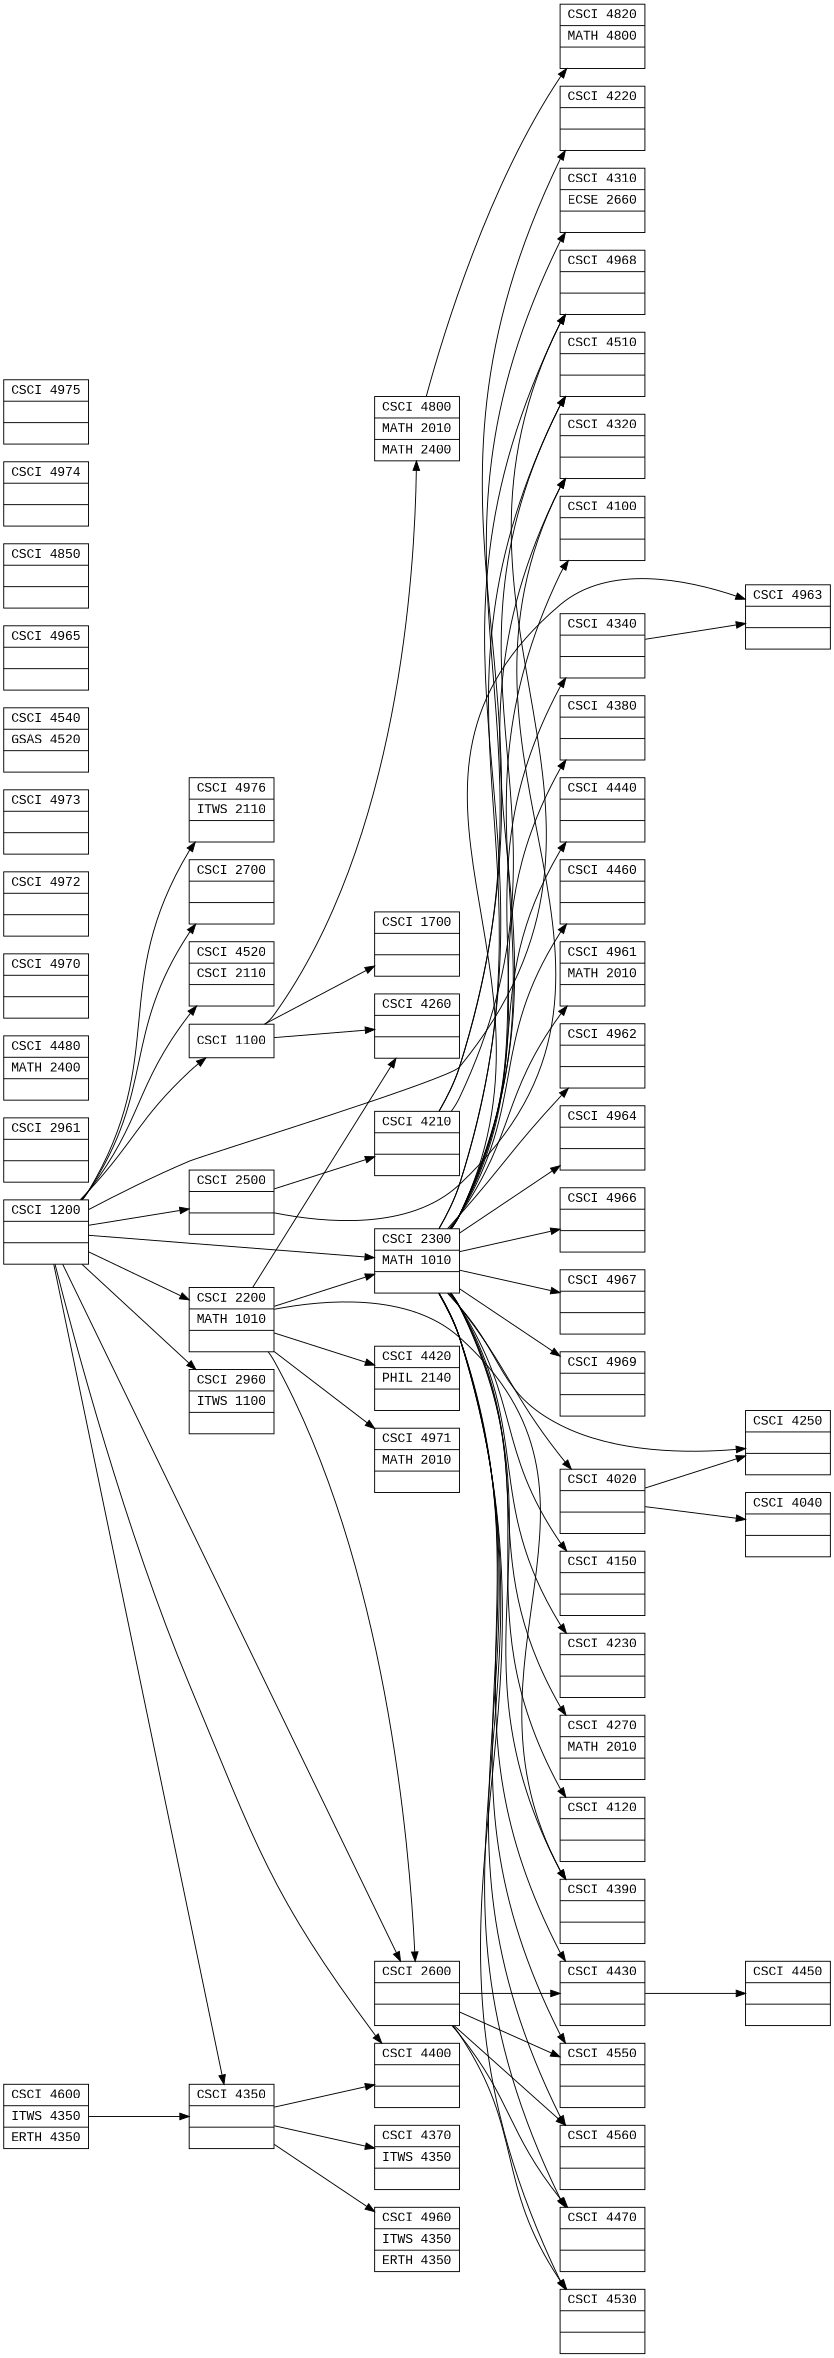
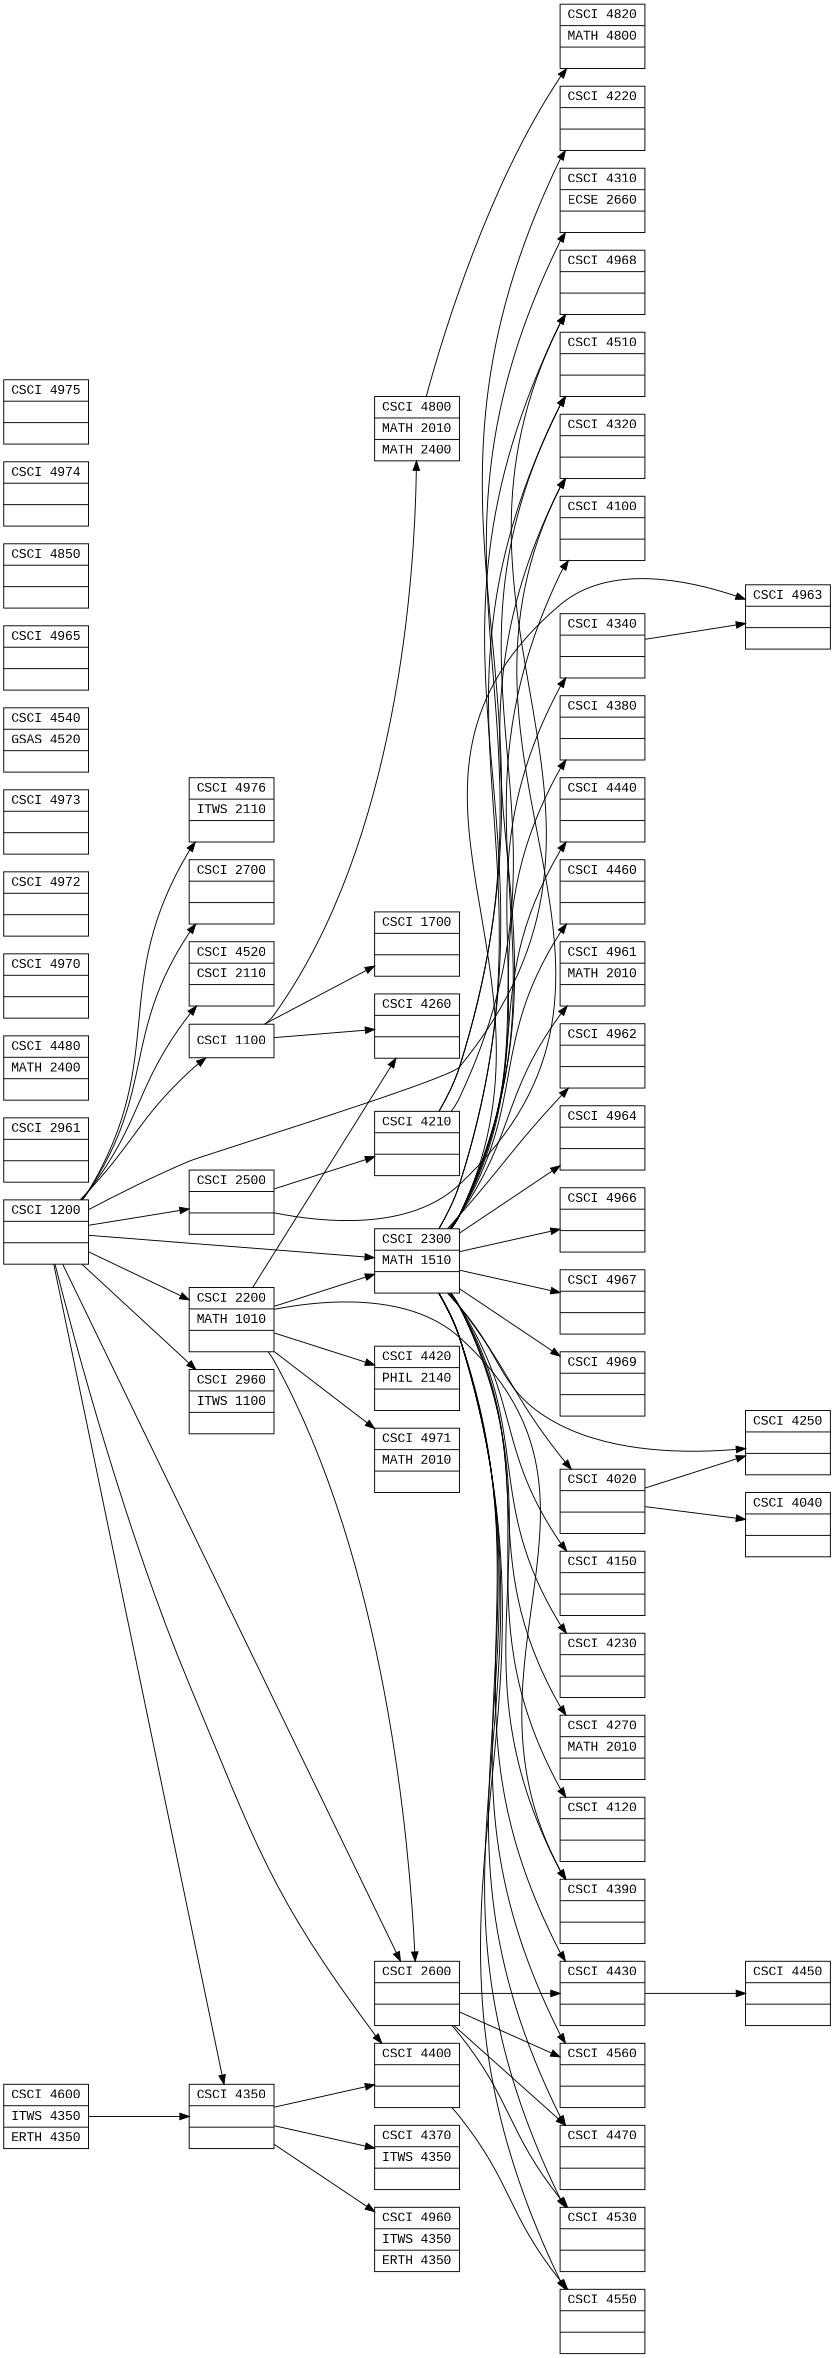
  digraph {
    compound=true
    fontname="Liberation Mono"
    rankdir=LR
    ranksep=1.5
    node [fontname="Liberation Mono" shape=record]
    edge [fontname="Liberation Mono"]
    n1 [label="CSCI 1100"]
    n2 [label="<f0> CSCI 4800| <f1> MATH 2010|MATH 2400"]
    n3 [label="<f0> CSCI 4260| <f1> |"]
    n4 [label="<f0> CSCI 1700| <f1> |"]
    n5 [label="<f0> CSCI 1200| <f1> |"]
    n6 [label="<f0> CSCI 2200| <f1> MATH 1010|"]
-   n7 [label="<f0> CSCI 2300| <f1> MATH 1010|"]
+   n7 [label="<f0> CSCI 2300| <f1> MATH 1510|"]
    n8 [label="<f0> CSCI 2500| <f1> |"]
    n9 [label="<f0> CSCI 2960| <f1> ITWS 1100|"]
    n10 [label="<f0> CSCI 4350| <f1> |"]
    n11 [label="<f0> CSCI 4968| <f1> |"]
    n12 [label="<f0> CSCI 2600| <f1> |"]
    n13 [label="<f0> CSCI 4400| <f1> |"]
    n14 [label="<f0> CSCI 4976| <f1> ITWS 2110|"]
    n15 [label="<f0> CSCI 2700| <f1> |"]
    n16 [label="<f0> CSCI 4520| <f1> CSCI 2110|"]
    n17 [label="<f0> CSCI 4820| <f1> MATH 4800|"]
    n18 [label="<f0> CSCI 4390| <f1> |"]
    n19 [label="<f0> CSCI 4420| <f1> PHIL 2140|"]
    n20 [label="<f0> CSCI 4971| <f1> MATH 2010|"]
    n21 [label="<f0> CSCI 4100| <f1> |"]
    n22 [label="<f0> CSCI 4340| <f1> |"]
    n23 [label="<f0> CSCI 4380| <f1> |"]
    n24 [label="<f0> CSCI 4440| <f1> |"]
    n25 [label="<f0> CSCI 4460| <f1> |"]
    n26 [label="<f0> CSCI 4961| <f1> MATH 2010|"]
    n27 [label="<f0> CSCI 4962| <f1> |"]
    n28 [label="<f0> CSCI 4964| <f1> |"]
    n29 [label="<f0> CSCI 4966| <f1> |"]
    n30 [label="<f0> CSCI 4967| <f1> |"]
    n31 [label="<f0> CSCI 4969| <f1> |"]
    n32 [label="<f0> CSCI 4020| <f1> |"]
    n33 [label="<f0> CSCI 4150| <f1> |"]
    n34 [label="<f0> CSCI 4230| <f1> |"]
    n35 [label="<f0> CSCI 4270| <f1> MATH 2010|"]
    n36 [label="<f0> CSCI 4320| <f1> |"]
    n37 [label="<f0> CSCI 4470| <f1> |"]
    n38 [label="<f0> CSCI 4530| <f1> |"]
    n39 [label="<f0> CSCI 4250| <f1> |"]
    n40 [label="<f0> CSCI 4430| <f1> |"]
    n41 [label="<f0> CSCI 4510| <f1> |"]
    n42 [label="<f0> CSCI 4963| <f1> |"]
    n43 [label="<f0> CSCI 4120| <f1> |"]
    n44 [label="<f0> CSCI 4560| <f1> |"]
    n45 [label="<f0> CSCI 4550| <f1> |"]
    n46 [label="<f0> CSCI 4210| <f1> |"]
    n47 [label="<f0> CSCI 4370| <f1> ITWS 4350|"]
    n48 [label="<f0> CSCI 4960| <f1> ITWS 4350|ERTH 4350"]
    n49 [label="<f0> CSCI 4040| <f1> |"]
    n50 [label="<f0> CSCI 4220| <f1> |"]
    n51 [label="<f0> CSCI 4310| <f1> ECSE 2660|"]
    n52 [label="<f0> CSCI 4450| <f1> |"]
    n53 [label="<f0> CSCI 2961| <f1> |"]
    n54 [label="<f0> CSCI 4600| <f1> ITWS 4350|ERTH 4350"]
    n55 [label="<f0> CSCI 4480| <f1> MATH 2400|"]
    n56 [label="<f0> CSCI 4970| <f1> |"]
    n57 [label="<f0> CSCI 4972| <f1> |"]
    n58 [label="<f0> CSCI 4973| <f1> |"]
    n59 [label="<f0> CSCI 4540| <f1> GSAS 4520|"]
    n60 [label="<f0> CSCI 4965| <f1> |"]
    n61 [label="<f0> CSCI 4850| <f1> |"]
    n62 [label="<f0> CSCI 4974| <f1> |"]
    n63 [label="<f0> CSCI 4975| <f1> |"]
    n1 -> n2
    n1 -> n3
    n1 -> n4
    n2 -> n17
    n5 -> n1
    n5 -> n6
    n5 -> n7
    n5 -> n8
    n5 -> n9
    n5 -> n10
    n5 -> n11
    n5 -> n12
    n5 -> n13
    n5 -> n14
    n5 -> n15
    n5 -> n16
    n6 -> n3
    n6 -> n7
    n6 -> n12
    n6 -> n18
    n6 -> n19
    n6 -> n20
    n7 -> n11
    n7 -> n18
    n7 -> n21
    n7 -> n22
    n7 -> n23
    n7 -> n24
    n7 -> n25
    n7 -> n26
    n7 -> n27
    n7 -> n28
    n7 -> n29
    n7 -> n30
    n7 -> n31
    n7 -> n32
    n7 -> n33
    n7 -> n34
    n7 -> n35
    n7 -> n36
    n7 -> n37
    n7 -> n38
    n7 -> n39
    n7 -> n40
    n7 -> n41
    n7 -> n42
    n7 -> n43
    n7 -> n44
    n7 -> n45
    n8 -> n36
    n8 -> n46
    n10 -> n13
    n10 -> n47
    n10 -> n48
    n12 -> n37
    n12 -> n38
    n12 -> n40
    n12 -> n44
-   n12 -> n45
+   n13 -> n45
    n22 -> n42
    n32 -> n39
    n32 -> n49
    n40 -> n52
    n46 -> n41
    n46 -> n50
    n46 -> n51
    n54 -> n10
  }
